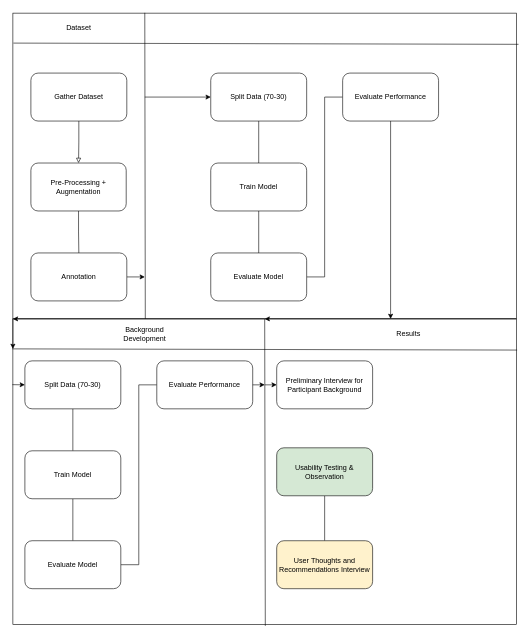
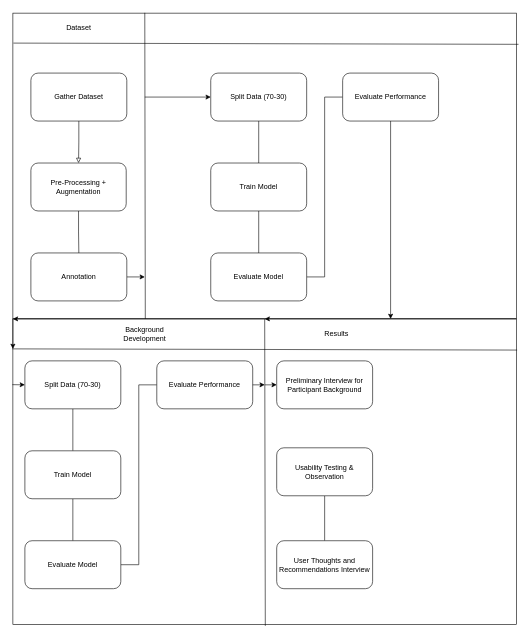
  <mxCell id="0" />
  <mxCell id="1" parent="0" />
  <mxCell id="2" value="" style="rounded=0;whiteSpace=wrap;html=1;" parent="1" vertex="1"><mxGeometry width="840" height="510" as="geometry" x="21" y="21" /></mxCell>
  <mxCell id="3" value="Dataset" style="text;html=1;strokeColor=none;fillColor=none;align=center;verticalAlign=middle;whiteSpace=wrap;rounded=0;" parent="1" vertex="1"><mxGeometry x="81" y="31" width="100" height="30" as="geometry" /></mxCell>
  <mxCell id="4" style="edgeStyle=orthogonalEdgeStyle;rounded=0;orthogonalLoop=1;jettySize=auto;html=1;exitX=0.5;exitY=1;exitDx=0;exitDy=0;entryX=0.5;entryY=0;entryDx=0;entryDy=0;endArrow=block;endFill=0;" edge="1" parent="1" source="5" target="7"><mxGeometry relative="1" as="geometry" /></mxCell>
  <mxCell id="5" value="Gather Dataset" style="rounded=1;whiteSpace=wrap;html=1;" parent="1" vertex="1"><mxGeometry x="51" y="121" width="160" height="80" as="geometry" /></mxCell>
  <mxCell id="6" style="edgeStyle=orthogonalEdgeStyle;rounded=0;orthogonalLoop=1;jettySize=auto;html=1;exitX=0.5;exitY=1;exitDx=0;exitDy=0;entryX=0.5;entryY=0;entryDx=0;entryDy=0;endArrow=none;endFill=0;" edge="1" parent="1" source="7" target="9"><mxGeometry relative="1" as="geometry" /></mxCell>
  <mxCell id="7" value="Pre-Processing + Augmentation" style="rounded=1;whiteSpace=wrap;html=1;" parent="1" vertex="1"><mxGeometry x="51" y="271" width="159" height="80" as="geometry" /></mxCell>
  <mxCell id="8" style="edgeStyle=orthogonalEdgeStyle;rounded=0;orthogonalLoop=1;jettySize=auto;html=1;exitX=1;exitY=0.5;exitDx=0;exitDy=0;endArrow=classic;endFill=1;" edge="1" parent="1" source="9"><mxGeometry relative="1" as="geometry"><mxPoint x="241" y="461" as="targetPoint" /></mxGeometry></mxCell>
  <mxCell id="9" value="Annotation" style="rounded=1;whiteSpace=wrap;html=1;" parent="1" vertex="1"><mxGeometry x="51" y="421" width="160" height="80" as="geometry" /></mxCell>
  <mxCell id="10" value="" style="endArrow=none;html=1;rounded=0;exitX=0.001;exitY=0.098;exitDx=0;exitDy=0;exitPerimeter=0;entryX=1.004;entryY=0.102;entryDx=0;entryDy=0;entryPerimeter=0;" parent="1" source="2" target="2" edge="1"><mxGeometry width="50" height="50" relative="1" as="geometry"><mxPoint x="421" y="341" as="sourcePoint" /><mxPoint x="471" y="291" as="targetPoint" /></mxGeometry></mxCell>
  <mxCell id="11" value="" style="endArrow=none;html=1;rounded=0;exitX=0.346;exitY=1.001;exitDx=0;exitDy=0;exitPerimeter=0;entryX=0.345;entryY=-0.001;entryDx=0;entryDy=0;entryPerimeter=0;" parent="1" edge="1"><mxGeometry width="50" height="50" relative="1" as="geometry"><mxPoint x="241.85" y="531.51" as="sourcePoint" /><mxPoint x="241" y="20.49" as="targetPoint" /></mxGeometry></mxCell>
  <mxCell id="12" style="edgeStyle=orthogonalEdgeStyle;rounded=0;orthogonalLoop=1;jettySize=auto;html=1;exitX=0.5;exitY=1;exitDx=0;exitDy=0;entryX=0.5;entryY=0;entryDx=0;entryDy=0;endArrow=none;endFill=0;" edge="1" parent="1" source="13" target="15"><mxGeometry relative="1" as="geometry" /></mxCell>
  <mxCell id="13" value="Split Data (70-30)" style="rounded=1;whiteSpace=wrap;html=1;" parent="1" vertex="1"><mxGeometry x="351" y="121" width="160" height="80" as="geometry" /></mxCell>
  <mxCell id="14" style="edgeStyle=orthogonalEdgeStyle;rounded=0;orthogonalLoop=1;jettySize=auto;html=1;exitX=0.5;exitY=1;exitDx=0;exitDy=0;entryX=0.5;entryY=0;entryDx=0;entryDy=0;endArrow=none;endFill=0;" edge="1" parent="1" source="15" target="17"><mxGeometry relative="1" as="geometry" /></mxCell>
  <mxCell id="15" value="Train Model" style="rounded=1;whiteSpace=wrap;html=1;" parent="1" vertex="1"><mxGeometry x="351" y="271" width="160" height="80" as="geometry" /></mxCell>
  <mxCell id="16" style="edgeStyle=orthogonalEdgeStyle;rounded=0;orthogonalLoop=1;jettySize=auto;html=1;exitX=1;exitY=0.5;exitDx=0;exitDy=0;entryX=0;entryY=0.5;entryDx=0;entryDy=0;endArrow=none;endFill=0;" edge="1" parent="1" source="17" target="18"><mxGeometry relative="1" as="geometry" /></mxCell>
  <mxCell id="17" value="Evaluate Model" style="rounded=1;whiteSpace=wrap;html=1;" parent="1" vertex="1"><mxGeometry x="351" y="421" width="160" height="80" as="geometry" /></mxCell>
  <mxCell id="18" value="Evaluate Performance" style="rounded=1;whiteSpace=wrap;html=1;" vertex="1" parent="1"><mxGeometry x="571" y="121" width="160" height="80" as="geometry" /></mxCell>
  <mxCell id="19" value="" style="endArrow=classic;html=1;rounded=0;entryX=0;entryY=0.5;entryDx=0;entryDy=0;" edge="1" parent="1" target="13"><mxGeometry width="50" height="50" relative="1" as="geometry"><mxPoint x="241" y="161" as="sourcePoint" /><mxPoint x="491" y="271" as="targetPoint" /></mxGeometry></mxCell>
  <mxCell id="20" value="" style="rounded=0;whiteSpace=wrap;html=1;" vertex="1" parent="1"><mxGeometry y="531" width="840" height="510" as="geometry" x="21" /></mxCell>
  <mxCell id="21" style="edgeStyle=orthogonalEdgeStyle;rounded=0;orthogonalLoop=1;jettySize=auto;html=1;exitX=0.5;exitY=1;exitDx=0;exitDy=0;entryX=0.5;entryY=0;entryDx=0;entryDy=0;endArrow=none;endFill=0;" edge="1" parent="1" source="22" target="24"><mxGeometry relative="1" as="geometry" /></mxCell>
  <mxCell id="22" value="Split Data (70-30)" style="rounded=1;whiteSpace=wrap;html=1;" vertex="1" parent="1"><mxGeometry x="41" y="601" width="160" height="80" as="geometry" /></mxCell>
  <mxCell id="23" style="edgeStyle=orthogonalEdgeStyle;rounded=0;orthogonalLoop=1;jettySize=auto;html=1;exitX=0.5;exitY=1;exitDx=0;exitDy=0;entryX=0.5;entryY=0;entryDx=0;entryDy=0;endArrow=none;endFill=0;" edge="1" parent="1" source="24" target="26"><mxGeometry relative="1" as="geometry" /></mxCell>
  <mxCell id="24" value="Train Model" style="rounded=1;whiteSpace=wrap;html=1;" vertex="1" parent="1"><mxGeometry x="41" y="751" width="160" height="80" as="geometry" /></mxCell>
  <mxCell id="25" style="edgeStyle=orthogonalEdgeStyle;rounded=0;orthogonalLoop=1;jettySize=auto;html=1;exitX=1;exitY=0.5;exitDx=0;exitDy=0;entryX=0;entryY=0.5;entryDx=0;entryDy=0;endArrow=none;endFill=0;" edge="1" parent="1" source="26" target="27"><mxGeometry relative="1" as="geometry" /></mxCell>
  <mxCell id="26" value="Evaluate Model" style="rounded=1;whiteSpace=wrap;html=1;" vertex="1" parent="1"><mxGeometry x="41" y="901" width="160" height="80" as="geometry" /></mxCell>
  <mxCell id="27" value="Evaluate Performance" style="rounded=1;whiteSpace=wrap;html=1;" vertex="1" parent="1"><mxGeometry x="261" y="601" width="160" height="80" as="geometry" /></mxCell>
  <mxCell id="28" value="Preliminary Interview for Participant Background" style="rounded=1;whiteSpace=wrap;html=1;" vertex="1" parent="1"><mxGeometry x="461" y="601" width="160" height="80" as="geometry" /></mxCell>
  <mxCell id="29" style="edgeStyle=orthogonalEdgeStyle;rounded=0;orthogonalLoop=1;jettySize=auto;html=1;exitX=0.5;exitY=1;exitDx=0;exitDy=0;entryX=0.5;entryY=0;entryDx=0;entryDy=0;endArrow=none;endFill=0;" edge="1" parent="1" source="30" target="31"><mxGeometry relative="1" as="geometry" /></mxCell>
- <mxCell id="30" value="Usability Testing &amp;amp; Observation" style="rounded=1;whiteSpace=wrap;html=1;fillColor=#d5e8d4;" vertex="1" parent="1"><mxGeometry x="461" y="746" width="160" height="80" as="geometry" /></mxCell>
- <mxCell id="31" value="User Thoughts and Recommendations Interview" style="rounded=1;whiteSpace=wrap;html=1;fillColor=#fff2cc;" vertex="1" parent="1"><mxGeometry x="461" y="901" width="160" height="80" as="geometry" /></mxCell>
- <mxCell id="32" value="Results" style="text;html=1;strokeColor=none;fillColor=none;align=center;verticalAlign=middle;whiteSpace=wrap;rounded=0;" vertex="1" parent="1"><mxGeometry x="631" y="541" width="100" height="30" as="geometry" /></mxCell>
+ <mxCell id="30" value="Usability Testing &amp;amp; Observation" style="rounded=1;whiteSpace=wrap;html=1;" vertex="1" parent="1"><mxGeometry x="461" y="746" width="160" height="80" as="geometry" /></mxCell>
+ <mxCell id="31" value="User Thoughts and Recommendations Interview" style="rounded=1;whiteSpace=wrap;html=1;" vertex="1" parent="1"><mxGeometry x="461" y="901" width="160" height="80" as="geometry" /></mxCell>
+ <mxCell id="32" value="Results" style="text;html=1;strokeColor=none;fillColor=none;align=center;verticalAlign=middle;whiteSpace=wrap;rounded=0;" vertex="1" parent="1"><mxGeometry x="511" y="541" width="100" height="30" as="geometry" /></mxCell>
  <mxCell id="33" value="Background Development" style="text;html=1;strokeColor=none;fillColor=none;align=center;verticalAlign=middle;whiteSpace=wrap;rounded=0;" vertex="1" parent="1"><mxGeometry x="191" y="541" width="100" height="30" as="geometry" /></mxCell>
  <mxCell id="34" value="" style="endArrow=none;html=1;rounded=0;exitX=0.346;exitY=1.001;exitDx=0;exitDy=0;exitPerimeter=0;entryX=0.345;entryY=-0.001;entryDx=0;entryDy=0;entryPerimeter=0;" edge="1" parent="1"><mxGeometry width="50" height="50" relative="1" as="geometry"><mxPoint x="442" y="1043" as="sourcePoint" /><mxPoint x="441" y="531" as="targetPoint" /></mxGeometry></mxCell>
  <mxCell id="35" value="" style="endArrow=none;html=1;rounded=0;exitX=0.001;exitY=0.098;exitDx=0;exitDy=0;exitPerimeter=0;entryX=1.004;entryY=0.102;entryDx=0;entryDy=0;entryPerimeter=0;" edge="1" parent="1"><mxGeometry width="50" height="50" relative="1" as="geometry"><mxPoint x="20" y="581" as="sourcePoint" /><mxPoint x="862" y="583" as="targetPoint" /></mxGeometry></mxCell>
  <mxCell id="36" style="edgeStyle=orthogonalEdgeStyle;rounded=0;orthogonalLoop=1;jettySize=auto;html=1;exitX=0.5;exitY=1;exitDx=0;exitDy=0;entryX=0.75;entryY=1;entryDx=0;entryDy=0;endArrow=classic;endFill=1;" edge="1" parent="1" source="18" target="2"><mxGeometry relative="1" as="geometry"><Array as="points"><mxPoint x="651" y="331" /><mxPoint x="651" y="331" /></Array></mxGeometry></mxCell>
  <mxCell id="37" value="" style="endArrow=classic;html=1;rounded=0;exitX=1;exitY=1;exitDx=0;exitDy=0;entryX=0.5;entryY=1;entryDx=0;entryDy=0;" edge="1" parent="1" source="2" target="2"><mxGeometry width="50" height="50" relative="1" as="geometry"><mxPoint x="721" y="511" as="sourcePoint" /><mxPoint x="771" y="461" as="targetPoint" /></mxGeometry></mxCell>
  <mxCell id="38" value="" style="endArrow=classic;html=1;rounded=0;exitX=0.5;exitY=0;exitDx=0;exitDy=0;entryX=0;entryY=0;entryDx=0;entryDy=0;" edge="1" parent="1" source="20" target="20"><mxGeometry width="50" height="50" relative="1" as="geometry"><mxPoint x="721" y="711" as="sourcePoint" /><mxPoint x="771" y="661" as="targetPoint" /></mxGeometry></mxCell>
  <mxCell id="39" value="" style="endArrow=classic;html=1;rounded=0;exitX=-0.001;exitY=0.215;exitDx=0;exitDy=0;exitPerimeter=0;entryX=0;entryY=0.5;entryDx=0;entryDy=0;" edge="1" parent="1" source="20" target="22"><mxGeometry width="50" height="50" relative="1" as="geometry"><mxPoint x="721" y="711" as="sourcePoint" /><mxPoint x="91" y="651" as="targetPoint" /></mxGeometry></mxCell>
  <mxCell id="40" value="" style="endArrow=classic;html=1;rounded=0;exitX=1;exitY=0.5;exitDx=0;exitDy=0;" edge="1" parent="1" source="27"><mxGeometry width="50" height="50" relative="1" as="geometry"><mxPoint x="381" y="741" as="sourcePoint" /><mxPoint x="441" y="641" as="targetPoint" /></mxGeometry></mxCell>
  <mxCell id="41" value="" style="endArrow=classic;html=1;rounded=0;entryX=0;entryY=0.5;entryDx=0;entryDy=0;" edge="1" parent="1" target="28"><mxGeometry width="50" height="50" relative="1" as="geometry"><mxPoint x="441" y="641" as="sourcePoint" /><mxPoint x="431" y="691" as="targetPoint" /></mxGeometry></mxCell>
  <mxCell id="42" value="" style="endArrow=classic;html=1;rounded=0;exitX=0;exitY=0;exitDx=0;exitDy=0;" edge="1" parent="1" source="20"><mxGeometry width="50" height="50" relative="1" as="geometry"><mxPoint x="381" y="571" as="sourcePoint" /><mxPoint y="581" as="targetPoint" x="21" /></mxGeometry></mxCell>
